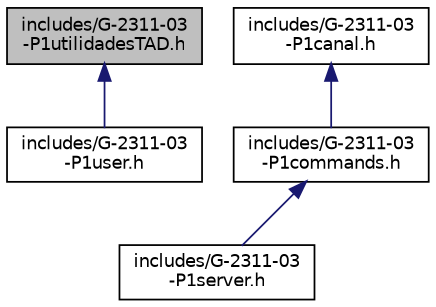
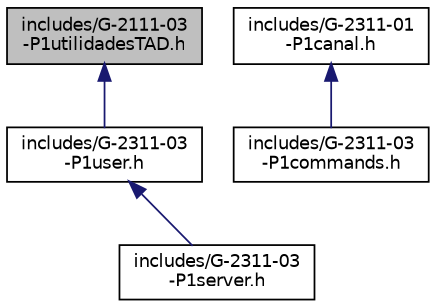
  digraph {
    node [color=black fillcolor=white fontname=Helvetica fontsize=10 shape=record style=filled]
    edge [color=midnightblue dir=back fontname=Helvetica fontsize=10 labelfontname=Helvetica labelfontsize=10 style=solid]
-   n1 [fillcolor=grey75 fontcolor=black height=0.2 label="includes/G-2311-03\l-P1utilidadesTAD.h" width=0.4]
+   n1 [fillcolor=grey75 fontcolor=black height=0.2 label="includes/G-2111-03\l-P1utilidadesTAD.h" width=0.4]
    n2 [height=0.2 label="includes/G-2311-03\l-P1user.h" width=0.4]
-   n3 [height=0.2 label="includes/G-2311-03\l-P1canal.h" width=0.4]
+   n3 [height=0.2 label="includes/G-2311-01\l-P1canal.h" width=0.4]
    n4 [height=0.2 label="includes/G-2311-03\l-P1commands.h" width=0.4]
    n5 [height=0.2 label="includes/G-2311-03\l-P1server.h" width=0.4]
    n1 -> n2
    n3 -> n4
-   n4 -> n5
+   n2 -> n5
  }
